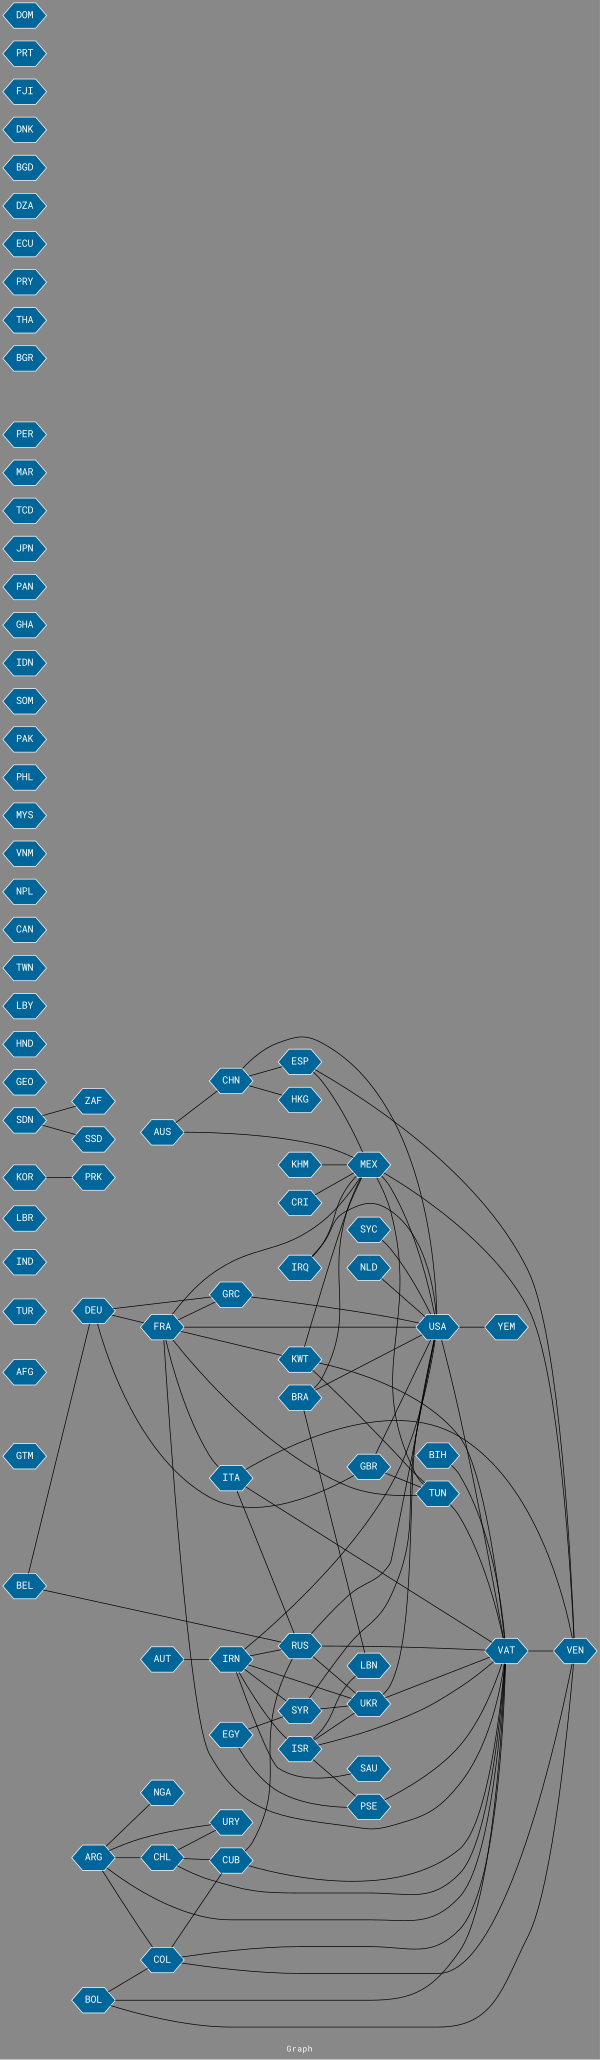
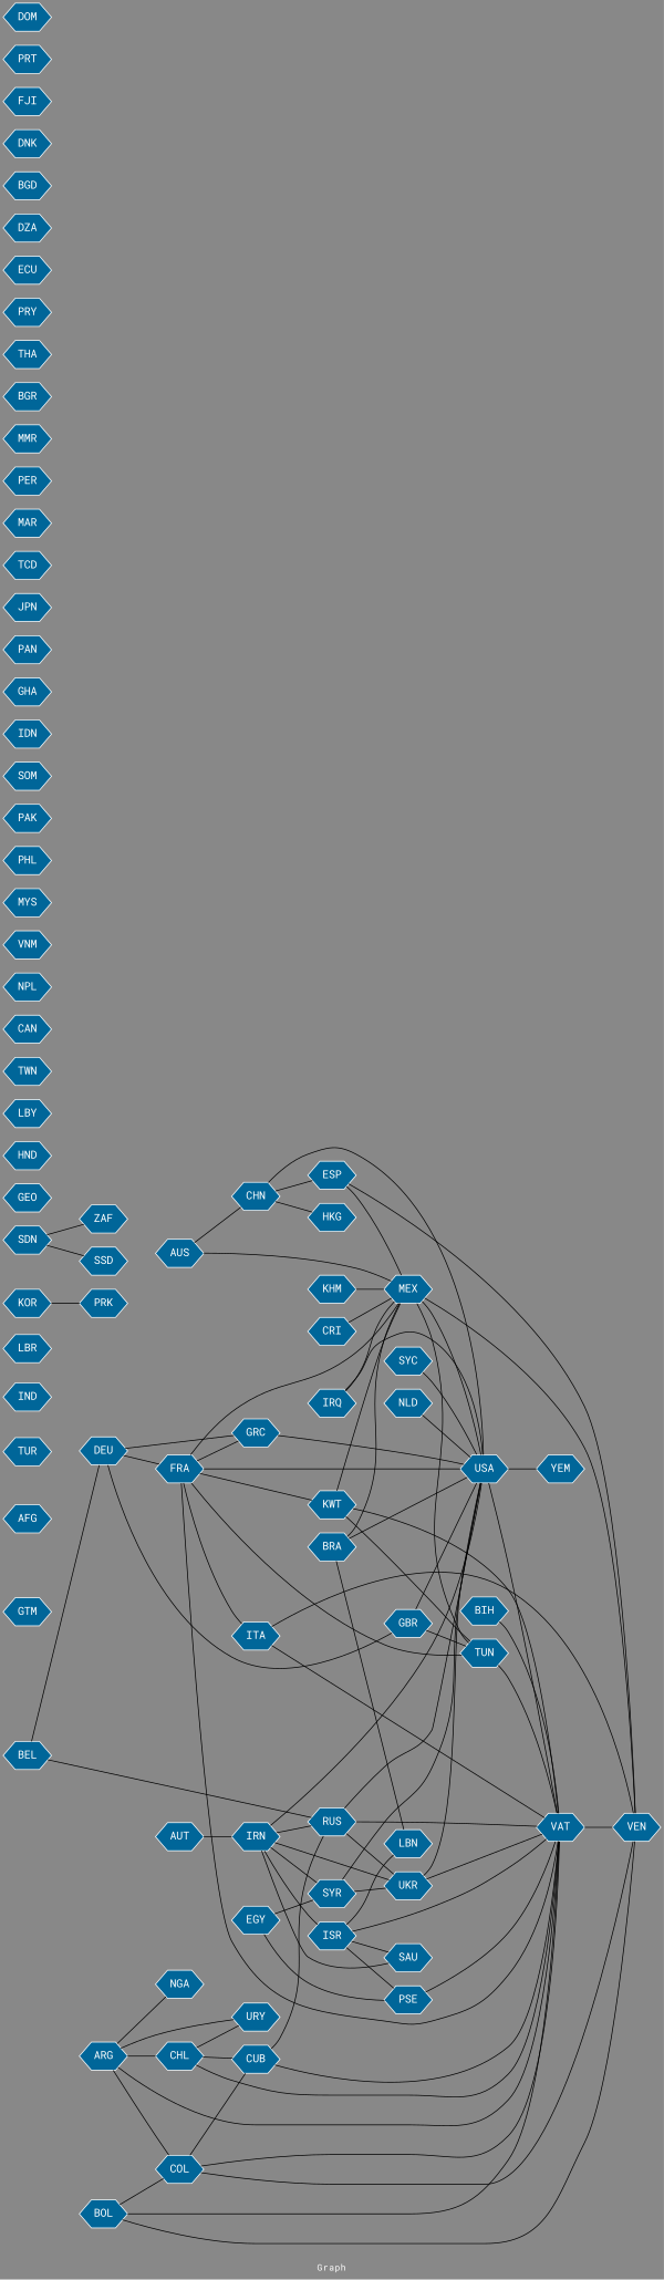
  graph {
    bgcolor="#888888"
    fontcolor=white
    fontname="Roboto Mono"
    fontsize=12
    label="Graph"
    rankdir=LR
    node [color=white fillcolor="#006699" fontcolor=white fontname="Roboto Mono" shape=hexagon style=filled]
    edge [arrowhead=open color=black fontcolor=white fontname="Roboto Mono" fontsize=12 weight=1]
    n1 [label=FRA]
    n2 [label=VAT]
    n3 [label=USA]
    n4 [label=ITA]
    n5 [label=GRC]
    n6 [label=TUN]
    n7 [label=KWT]
    n8 [label=MEX]
    n9 [label=VEN]
    n10 [label=YEM]
    n11 [label=RUS]
    n12 [label=GTM]
    n13 [label=AFG]
    n14 [label=NGA]
    n15 [label=SYR]
    n16 [label=UKR]
    n17 [label=TUR]
    n18 [label=ISR]
    n19 [label=PSE]
    n20 [label=LBN]
    n21 [label=SAU]
    n22 [label=IND]
    n23 [label=CUB]
    n24 [label=CHN]
    n25 [label=ESP]
    n26 [label=HKG]
    n27 [label=LBR]
    n28 [label=GBR]
    n29 [label=DEU]
    n30 [label=COL]
    n31 [label=KOR]
    n32 [label=PRK]
    n33 [label=ZAF]
    n34 [label=IRN]
    n35 [label=ARG]
    n36 [label=CHL]
    n37 [label=URY]
    n38 [label=BRA]
    n39 [label=GEO]
    n40 [label=HND]
    n41 [label=LBY]
    n42 [label=TWN]
    n43 [label=EGY]
    n44 [label=BEL]
    n45 [label=SDN]
    n46 [label=SSD]
    n47 [label=CAN]
    n48 [label=BIH]
    n49 [label=NPL]
    n50 [label=VNM]
    n51 [label=MYS]
    n52 [label=PHL]
    n53 [label=IRQ]
    n54 [label=PAK]
    n55 [label=SYC]
    n56 [label=SOM]
    n57 [label=IDN]
    n58 [label=GHA]
    n59 [label=PAN]
    n60 [label=AUS]
    n61 [label=KHM]
    n62 [label=BOL]
    n63 [label=JPN]
    n64 [label=TCD]
    n65 [label=MAR]
    n66 [label=AUT]
    n67 [label=PER]
+   n68 [label=MMR]
    n69 [label=BGR]
    n70 [label=THA]
    n71 [label=PRY]
    n72 [label=ECU]
    n73 [label=CRI]
    n74 [label=DZA]
    n75 [label=BGD]
    n76 [label=DNK]
    n77 [label=NLD]
    n78 [label=FJI]
    n79 [label=PRT]
    n80 [label=DOM]
    n1 -- n2
    n1 -- n3 [weight=5]
    n1 -- n4
    n1 -- n5 [weight=5]
    n1 -- n6 [weight=3]
    n1 -- n7 [weight=2]
    n1 -- n8
    n2 -- n9 [weight=4]
    n3 -- n2
    n3 -- n10 [weight=2]
    n4 -- n2 [weight=4]
    n4 -- n9
-   n4 -- n11
    n5 -- n3 [weight=3]
    n6 -- n2
    n7 -- n2
    n7 -- n6 [weight=2]
    n7 -- n8
    n8 -- n3 [weight=2]
    n8 -- n6
    n8 -- n9
    n11 -- n2
    n11 -- n3
    n11 -- n16 [weight=6]
    n15 -- n3
    n15 -- n16
    n16 -- n2
    n16 -- n3
    n18 -- n2
    n18 -- n19 [weight=6]
    n18 -- n20 [weight=2]
-   n18 -- n16
+   n18 -- n21
    n19 -- n2 [weight=2]
    n23 -- n2
    n23 -- n11
    n24 -- n3
    n24 -- n25
    n24 -- n26
    n25 -- n8
    n25 -- n9
    n28 -- n3 [weight=2]
    n28 -- n6 [weight=4]
    n29 -- n1 [weight=2]
    n29 -- n5 [weight=4]
    n29 -- n28
    n30 -- n2
    n30 -- n9 [weight=2]
    n30 -- n23
    n31 -- n32
    n34 -- n3 [weight=3]
    n34 -- n11
    n34 -- n15
    n34 -- n16
    n34 -- n18
    n34 -- n21
    n35 -- n2
    n35 -- n14
    n35 -- n30
    n35 -- n36 [weight=2]
    n35 -- n37 [weight=2]
    n36 -- n2
    n36 -- n23
    n36 -- n37 [weight=2]
    n38 -- n3 [weight=2]
    n38 -- n8
    n38 -- n20 [weight=2]
    n43 -- n15
    n43 -- n19
    n44 -- n11
    n44 -- n29
    n45 -- n33
    n45 -- n46
    n48 -- n2 [weight=3]
    n53 -- n3 [weight=2]
    n53 -- n8
    n55 -- n3 [weight=2]
    n60 -- n8 [weight=2]
    n60 -- n24
    n61 -- n8
    n62 -- n2 [weight=2]
    n62 -- n9
    n62 -- n30
    n66 -- n34
    n73 -- n8
    n77 -- n3
  }
